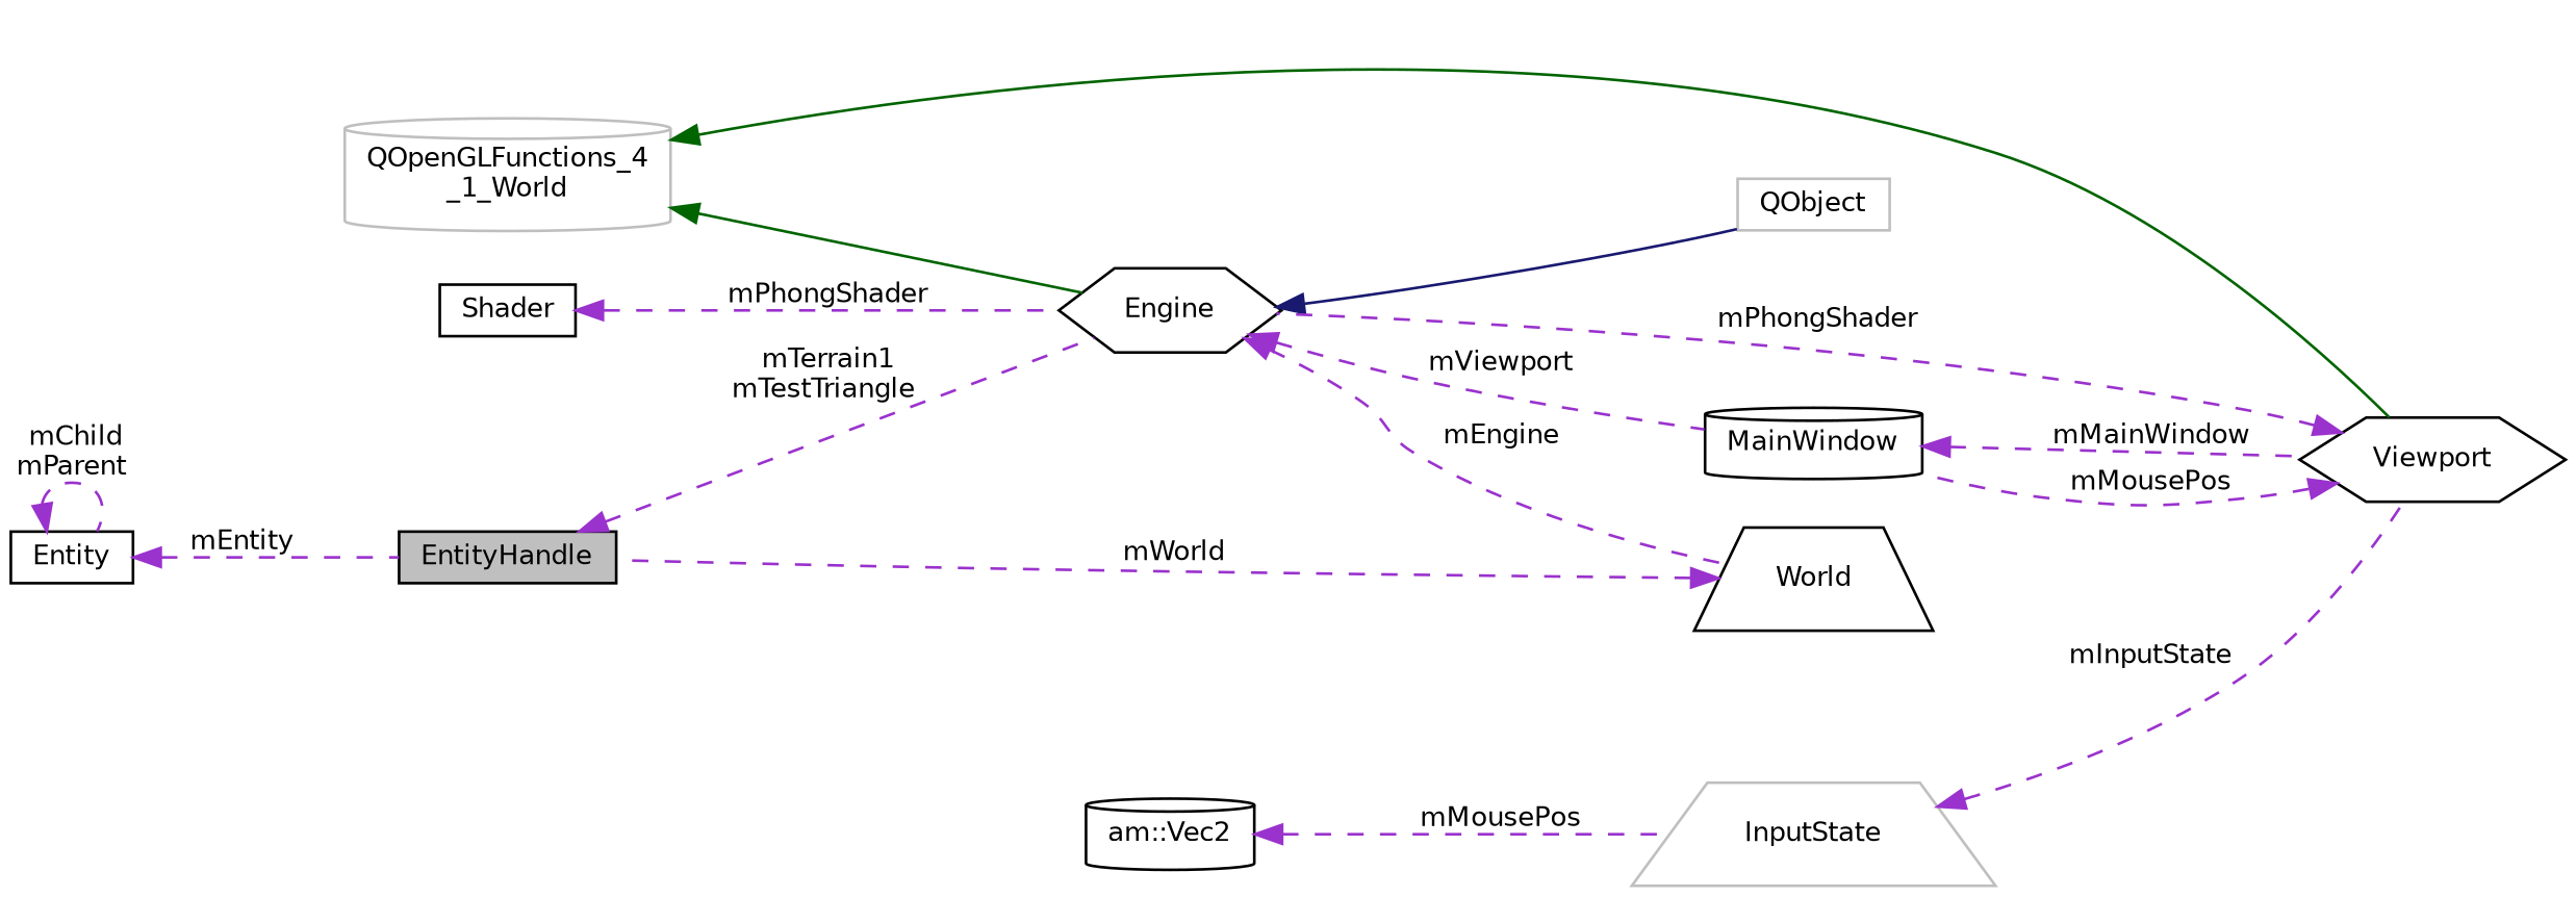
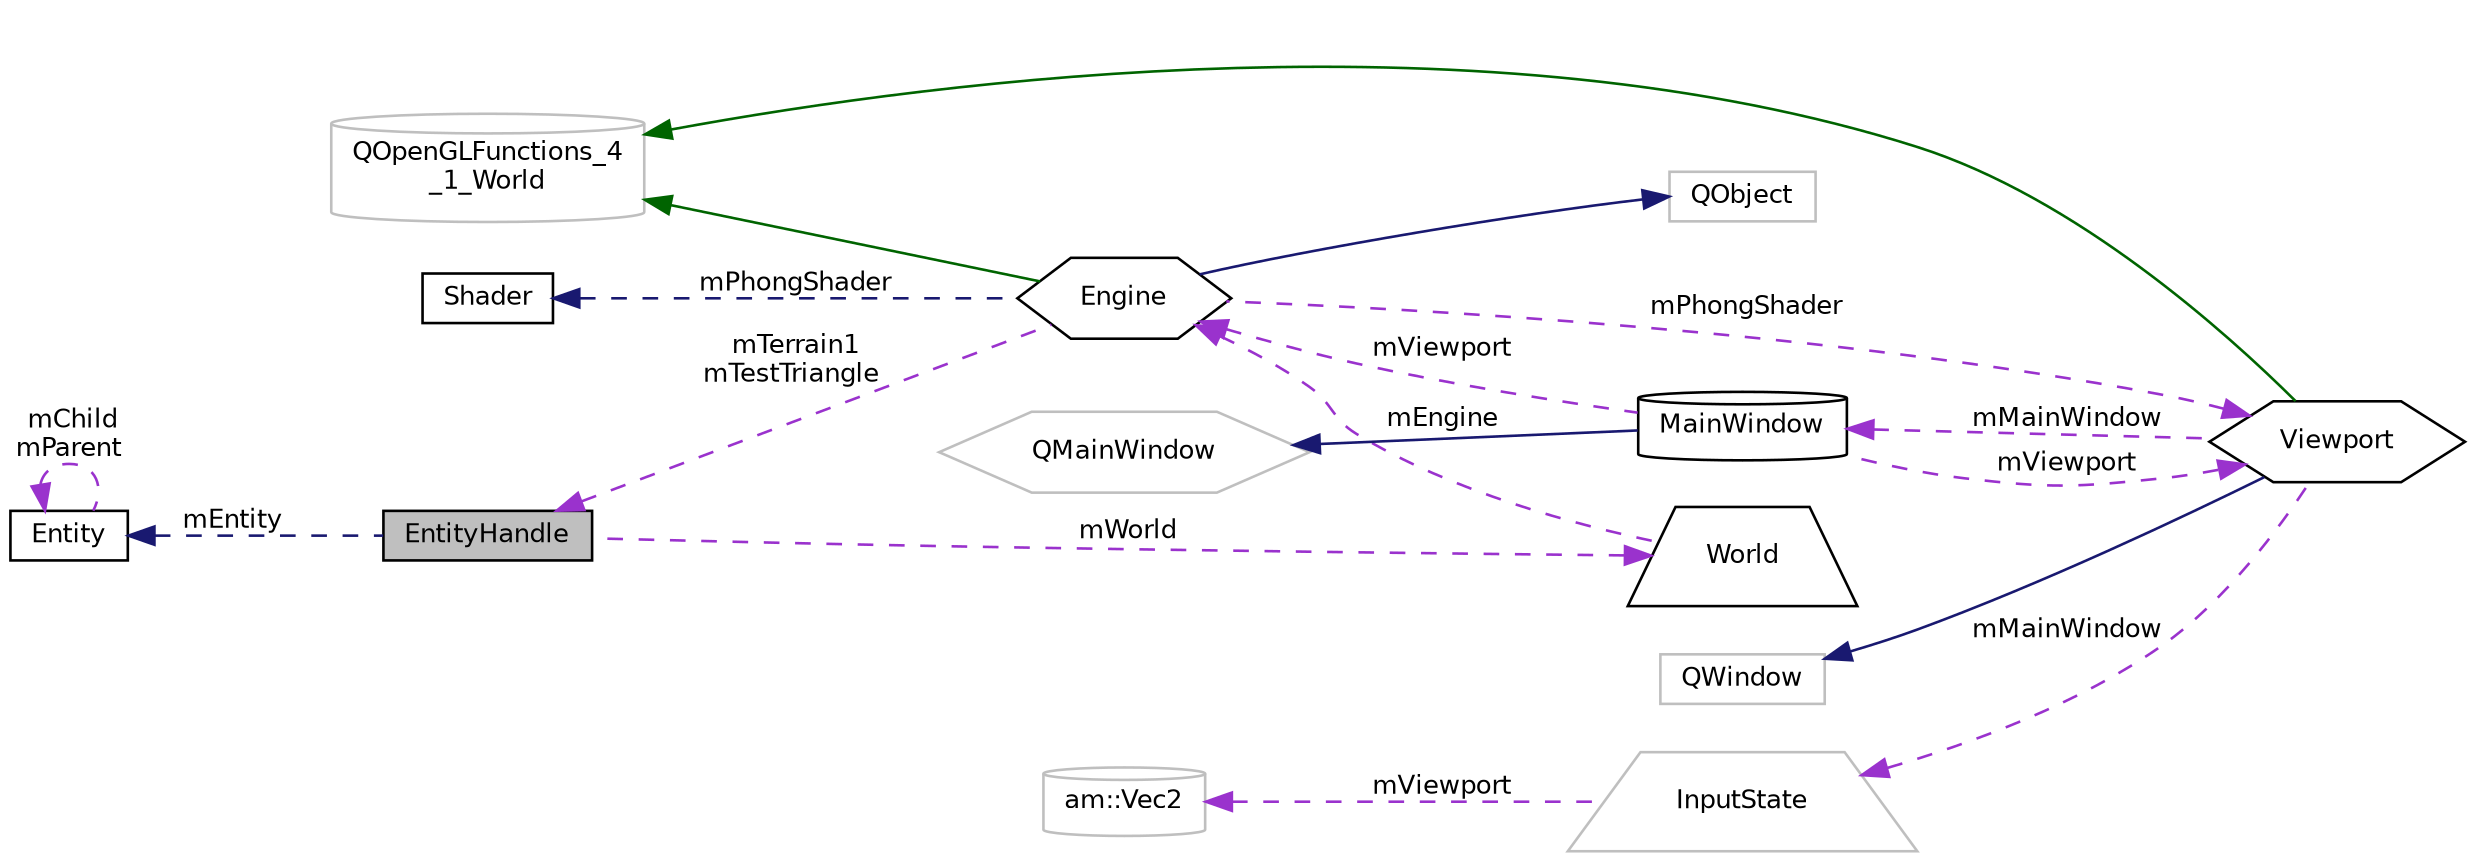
  digraph {
    rankdir=LR
    node [color=black fillcolor=white fontname=Helvetica fontsize=10 shape=box style=filled]
    edge [color=darkorchid3 dir=back fontname=Helvetica fontsize=10 labelfontname=Helvetica labelfontsize=10 style=dashed]
    n1 [fillcolor=grey75 fontcolor=black height=0.2 label=EntityHandle width=0.4]
    n2 [height=0.2 label=Engine shape=hexagon width=0.4]
    n3 [height=0.2 label=World shape=trapezium width=0.4]
    n4 [height=0.2 label=MainWindow shape=cylinder width=0.4]
    n5 [height=0.2 label=Entity width=0.4]
    n6 [height=0.2 label=Viewport shape=hexagon width=0.4]
    n7 [color=grey75 height=0.2 label=QObject width=0.4]
    n8 [color=grey75 height=0.2 label="QOpenGLFunctions_4\l_1_World" shape=cylinder width=0.4]
    n9 [height=0.2 label=Shader width=0.4]
+   n10 [color=grey75 height=0.2 label=QWindow width=0.4]
    n11 [color=grey75 height=0.2 label=InputState shape=trapezium width=0.4]
-   n12 [height=0.2 label="am::Vec2" shape=cylinder width=0.4]
+   n12 [color=grey75 height=0.2 label="am::Vec2" shape=cylinder width=0.4]
+   n13 [color=grey75 height=0.2 label=QMainWindow shape=hexagon width=0.4]
    n1 -> n2 [label=" mTerrain1\nmTestTriangle"]
    n2 -> n3 [label=" mEngine"]
    n2 -> n4 [label=" mViewport"]
    n3 -> n1 [label=" mWorld"]
    n4 -> n6 [label=" mMainWindow"]
-   n5 -> n1 [label=" mEntity"]
+   n5 -> n1 [color=midnightblue label=" mEntity"]
    n5 -> n5 [label=" mChild\nmParent"]
    n6 -> n2 [label=" mPhongShader"]
-   n6 -> n4 [label=" mMousePos"]
-   n2 -> n7 [color=midnightblue style=solid]
+   n6 -> n4 [label=" mViewport"]
+   n7 -> n2 [color=midnightblue style=solid]
    n8 -> n2 [color=darkgreen style=solid]
    n8 -> n6 [color=darkgreen style=solid]
-   n9 -> n2 [label=" mPhongShader"]
-   n11 -> n6 [label=" mInputState"]
-   n12 -> n11 [label=" mMousePos"]
+   n9 -> n2 [color=midnightblue label=" mPhongShader"]
+   n10 -> n6 [color=midnightblue style=solid]
+   n11 -> n6 [label=" mMainWindow"]
+   n12 -> n11 [label=" mViewport"]
+   n13 -> n4 [color=midnightblue style=solid]
  }
